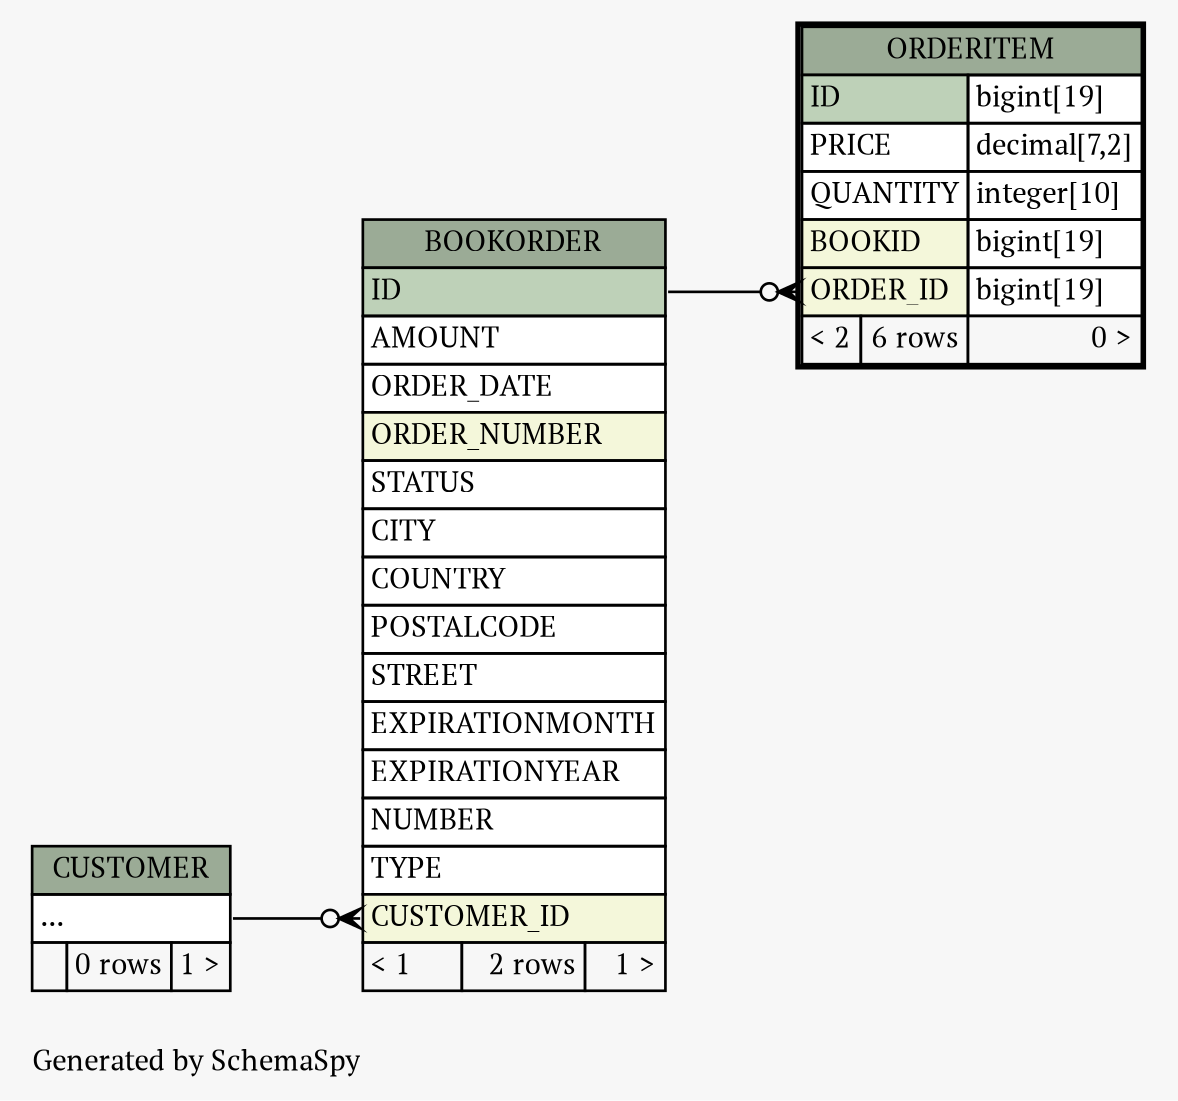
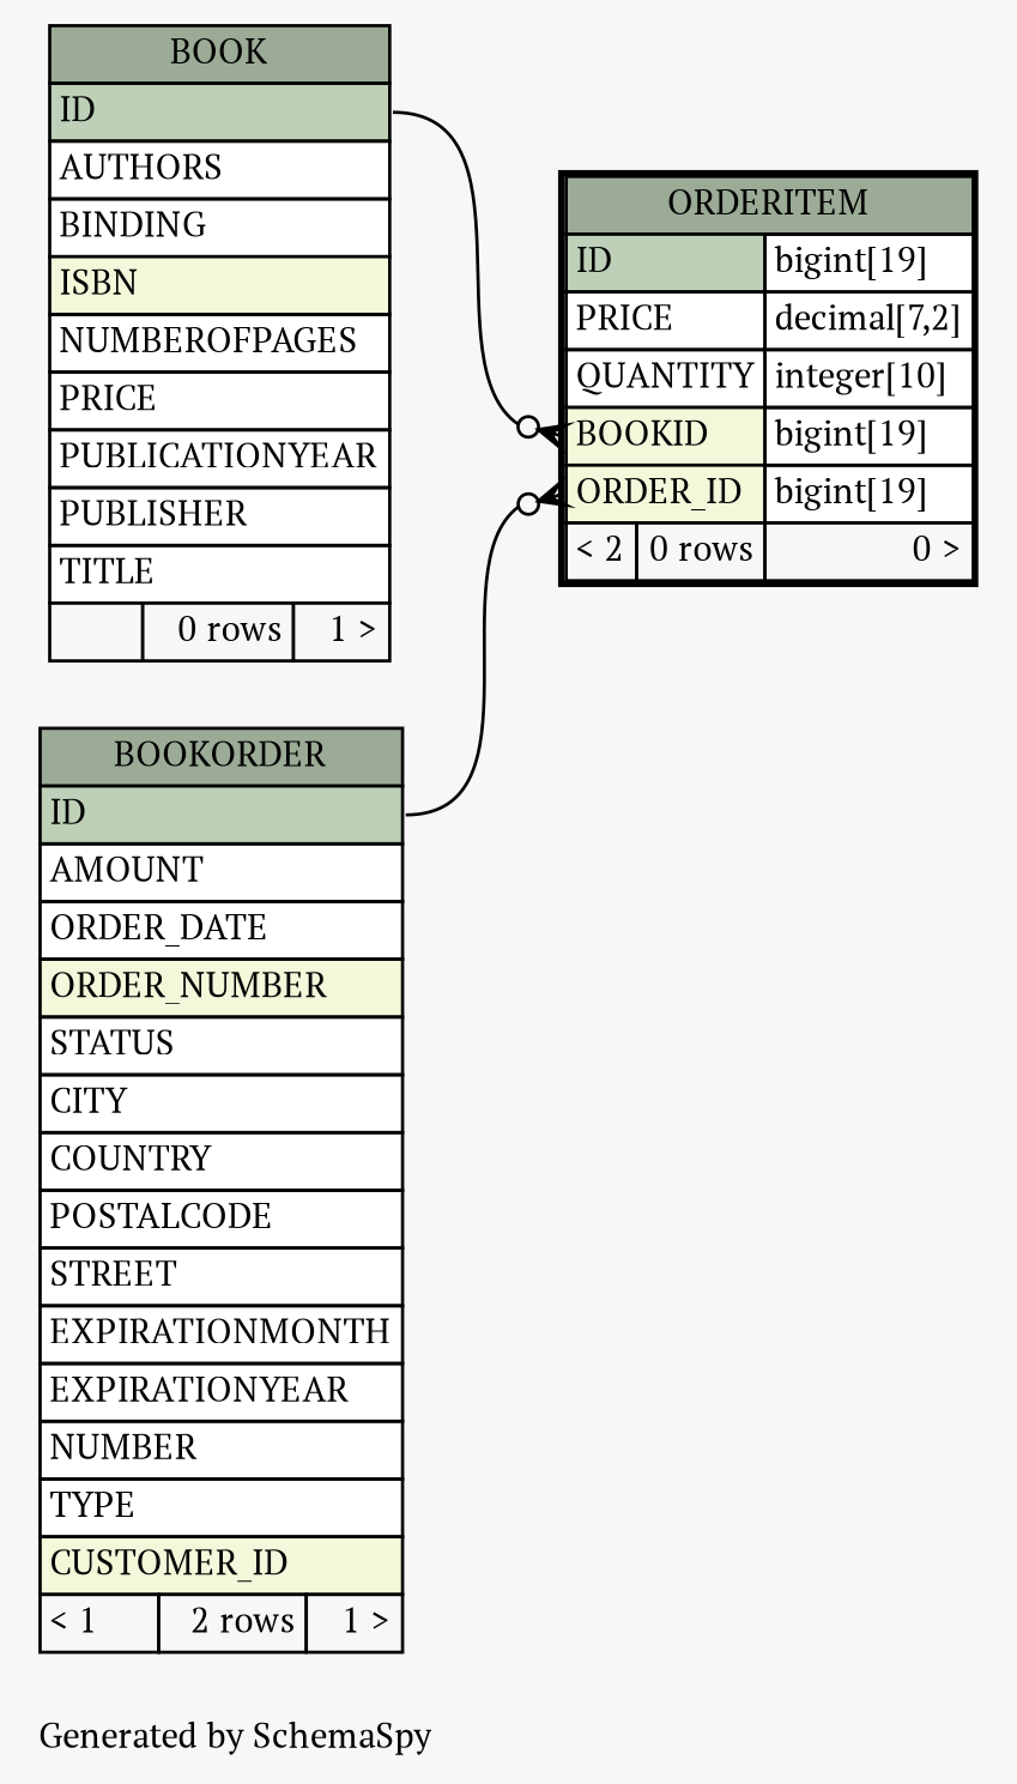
  digraph {
    bgcolor="#f7f7f7"
    fontname="PT Serif"
    fontsize=11
    label="\nGenerated by SchemaSpy"
    labeljust=l
    nodesep=0.18
    rankdir=RL
    ranksep=0.46
    node [fontname="PT Serif" fontsize=11 shape=plaintext]
    edge [arrowhead=none arrowsize=0.8 arrowtail=crowodot dir=back fontname="PT Serif" headport="ID:e"]
    n1 [label=<     <TABLE BORDER="0" CELLBORDER="1" CELLSPACING="0" BGCOLOR="#ffffff">       <TR><TD COLSPAN="3" BGCOLOR="#9bab96" ALIGN="CENTER">BOOKORDER</TD></TR>       <TR><TD PORT="ID" COLSPAN="3" BGCOLOR="#bed1b8" ALIGN="LEFT">ID</TD></TR>       <TR><TD PORT="AMOUNT" COLSPAN="3" ALIGN="LEFT">AMOUNT</TD></TR>       <TR><TD PORT="ORDER_DATE" COLSPAN="3" ALIGN="LEFT">ORDER_DATE</TD></TR>       <TR><TD PORT="ORDER_NUMBER" COLSPAN="3" BGCOLOR="#f4f7da" ALIGN="LEFT">ORDER_NUMBER</TD></TR>       <TR><TD PORT="STATUS" COLSPAN="3" ALIGN="LEFT">STATUS</TD></TR>       <TR><TD PORT="CITY" COLSPAN="3" ALIGN="LEFT">CITY</TD></TR>       <TR><TD PORT="COUNTRY" COLSPAN="3" ALIGN="LEFT">COUNTRY</TD></TR>       <TR><TD PORT="POSTALCODE" COLSPAN="3" ALIGN="LEFT">POSTALCODE</TD></TR>       <TR><TD PORT="STREET" COLSPAN="3" ALIGN="LEFT">STREET</TD></TR>       <TR><TD PORT="EXPIRATIONMONTH" COLSPAN="3" ALIGN="LEFT">EXPIRATIONMONTH</TD></TR>       <TR><TD PORT="EXPIRATIONYEAR" COLSPAN="3" ALIGN="LEFT">EXPIRATIONYEAR</TD></TR>       <TR><TD PORT="NUMBER" COLSPAN="3" ALIGN="LEFT">NUMBER</TD></TR>       <TR><TD PORT="TYPE" COLSPAN="3" ALIGN="LEFT">TYPE</TD></TR>       <TR><TD PORT="CUSTOMER_ID" COLSPAN="3" BGCOLOR="#f4f7da" ALIGN="LEFT">CUSTOMER_ID</TD></TR>       <TR><TD ALIGN="LEFT" BGCOLOR="#f7f7f7">&lt; 1</TD><TD ALIGN="RIGHT" BGCOLOR="#f7f7f7">2 rows</TD><TD ALIGN="RIGHT" BGCOLOR="#f7f7f7">1 &gt;</TD></TR>     </TABLE>>]
-   n2 [label=<     <TABLE BORDER="0" CELLBORDER="1" CELLSPACING="0" BGCOLOR="#ffffff">       <TR><TD COLSPAN="3" BGCOLOR="#9bab96" ALIGN="CENTER">CUSTOMER</TD></TR>       <TR><TD PORT="elipses" COLSPAN="3" ALIGN="LEFT">...</TD></TR>       <TR><TD ALIGN="LEFT" BGCOLOR="#f7f7f7">  </TD><TD ALIGN="RIGHT" BGCOLOR="#f7f7f7">0 rows</TD><TD ALIGN="RIGHT" BGCOLOR="#f7f7f7">1 &gt;</TD></TR>     </TABLE>>]
-   n3 [label=<     <TABLE BORDER="2" CELLBORDER="1" CELLSPACING="0" BGCOLOR="#ffffff">       <TR><TD COLSPAN="3" BGCOLOR="#9bab96" ALIGN="CENTER">ORDERITEM</TD></TR>       <TR><TD PORT="ID" COLSPAN="2" BGCOLOR="#bed1b8" ALIGN="LEFT">ID</TD><TD PORT="ID.type" ALIGN="LEFT">bigint[19]</TD></TR>       <TR><TD PORT="PRICE" COLSPAN="2" ALIGN="LEFT">PRICE</TD><TD PORT="PRICE.type" ALIGN="LEFT">decimal[7,2]</TD></TR>       <TR><TD PORT="QUANTITY" COLSPAN="2" ALIGN="LEFT">QUANTITY</TD><TD PORT="QUANTITY.type" ALIGN="LEFT">integer[10]</TD></TR>       <TR><TD PORT="BOOKID" COLSPAN="2" BGCOLOR="#f4f7da" ALIGN="LEFT">BOOKID</TD><TD PORT="BOOKID.type" ALIGN="LEFT">bigint[19]</TD></TR>       <TR><TD PORT="ORDER_ID" COLSPAN="2" BGCOLOR="#f4f7da" ALIGN="LEFT">ORDER_ID</TD><TD PORT="ORDER_ID.type" ALIGN="LEFT">bigint[19]</TD></TR>       <TR><TD ALIGN="LEFT" BGCOLOR="#f7f7f7">&lt; 2</TD><TD ALIGN="RIGHT" BGCOLOR="#f7f7f7">6 rows</TD><TD ALIGN="RIGHT" BGCOLOR="#f7f7f7">0 &gt;</TD></TR>     </TABLE>>]
-   n1 -> n2 [headport="elipses:e" tailport="CUSTOMER_ID:w"]
+   n3 [label=<     <TABLE BORDER="2" CELLBORDER="1" CELLSPACING="0" BGCOLOR="#ffffff">       <TR><TD COLSPAN="3" BGCOLOR="#9bab96" ALIGN="CENTER">ORDERITEM</TD></TR>       <TR><TD PORT="ID" COLSPAN="2" BGCOLOR="#bed1b8" ALIGN="LEFT">ID</TD><TD PORT="ID.type" ALIGN="LEFT">bigint[19]</TD></TR>       <TR><TD PORT="PRICE" COLSPAN="2" ALIGN="LEFT">PRICE</TD><TD PORT="PRICE.type" ALIGN="LEFT">decimal[7,2]</TD></TR>       <TR><TD PORT="QUANTITY" COLSPAN="2" ALIGN="LEFT">QUANTITY</TD><TD PORT="QUANTITY.type" ALIGN="LEFT">integer[10]</TD></TR>       <TR><TD PORT="BOOKID" COLSPAN="2" BGCOLOR="#f4f7da" ALIGN="LEFT">BOOKID</TD><TD PORT="BOOKID.type" ALIGN="LEFT">bigint[19]</TD></TR>       <TR><TD PORT="ORDER_ID" COLSPAN="2" BGCOLOR="#f4f7da" ALIGN="LEFT">ORDER_ID</TD><TD PORT="ORDER_ID.type" ALIGN="LEFT">bigint[19]</TD></TR>       <TR><TD ALIGN="LEFT" BGCOLOR="#f7f7f7">&lt; 2</TD><TD ALIGN="RIGHT" BGCOLOR="#f7f7f7">0 rows</TD><TD ALIGN="RIGHT" BGCOLOR="#f7f7f7">0 &gt;</TD></TR>     </TABLE>>]
+   n4 [label=<     <TABLE BORDER="0" CELLBORDER="1" CELLSPACING="0" BGCOLOR="#ffffff">       <TR><TD COLSPAN="3" BGCOLOR="#9bab96" ALIGN="CENTER">BOOK</TD></TR>       <TR><TD PORT="ID" COLSPAN="3" BGCOLOR="#bed1b8" ALIGN="LEFT">ID</TD></TR>       <TR><TD PORT="AUTHORS" COLSPAN="3" ALIGN="LEFT">AUTHORS</TD></TR>       <TR><TD PORT="BINDING" COLSPAN="3" ALIGN="LEFT">BINDING</TD></TR>       <TR><TD PORT="ISBN" COLSPAN="3" BGCOLOR="#f4f7da" ALIGN="LEFT">ISBN</TD></TR>       <TR><TD PORT="NUMBEROFPAGES" COLSPAN="3" ALIGN="LEFT">NUMBEROFPAGES</TD></TR>       <TR><TD PORT="PRICE" COLSPAN="3" ALIGN="LEFT">PRICE</TD></TR>       <TR><TD PORT="PUBLICATIONYEAR" COLSPAN="3" ALIGN="LEFT">PUBLICATIONYEAR</TD></TR>       <TR><TD PORT="PUBLISHER" COLSPAN="3" ALIGN="LEFT">PUBLISHER</TD></TR>       <TR><TD PORT="TITLE" COLSPAN="3" ALIGN="LEFT">TITLE</TD></TR>       <TR><TD ALIGN="LEFT" BGCOLOR="#f7f7f7">  </TD><TD ALIGN="RIGHT" BGCOLOR="#f7f7f7">0 rows</TD><TD ALIGN="RIGHT" BGCOLOR="#f7f7f7">1 &gt;</TD></TR>     </TABLE>>]
    n3 -> n1 [tailport="ORDER_ID:w"]
+   n3 -> n4 [tailport="BOOKID:w"]
  }
